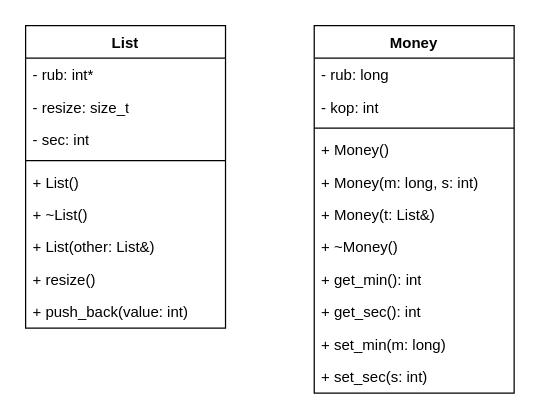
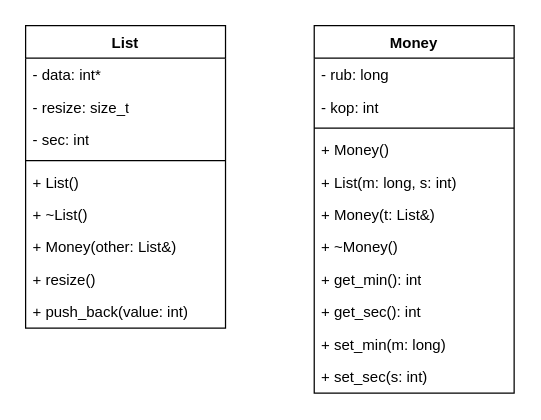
  <mxCell id="0" />
  <mxCell id="1" parent="0" />
  <mxCell id="2" value="List" style="swimlane;fontStyle=1;align=center;verticalAlign=top;childLayout=stackLayout;horizontal=1;startSize=26;horizontalStack=0;resizeParent=1;resizeParentMax=0;resizeLast=0;collapsible=1;marginBottom=0;whiteSpace=wrap;html=1;" parent="1" vertex="1"><mxGeometry x="20" y="20" width="160" height="242" as="geometry" /></mxCell>
- <mxCell id="3" value="- rub: int*" style="text;strokeColor=none;fillColor=none;align=left;verticalAlign=top;spacingLeft=4;spacingRight=4;overflow=hidden;rotatable=0;points=[[0,0.5],[1,0.5]];portConstraint=eastwest;whiteSpace=wrap;html=1;" parent="2" vertex="1"><mxGeometry y="26" width="160" height="26" as="geometry" /></mxCell>
+ <mxCell id="3" value="- data: int*" style="text;strokeColor=none;fillColor=none;align=left;verticalAlign=top;spacingLeft=4;spacingRight=4;overflow=hidden;rotatable=0;points=[[0,0.5],[1,0.5]];portConstraint=eastwest;whiteSpace=wrap;html=1;" parent="2" vertex="1"><mxGeometry y="26" width="160" height="26" as="geometry" /></mxCell>
  <mxCell id="4" value="- resize: size_t" style="text;strokeColor=none;fillColor=none;align=left;verticalAlign=top;spacingLeft=4;spacingRight=4;overflow=hidden;rotatable=0;points=[[0,0.5],[1,0.5]];portConstraint=eastwest;whiteSpace=wrap;html=1;" parent="2" vertex="1"><mxGeometry y="52" width="160" height="26" as="geometry" /></mxCell>
  <mxCell id="5" value="- sec: int" style="text;strokeColor=none;fillColor=none;align=left;verticalAlign=top;spacingLeft=4;spacingRight=4;overflow=hidden;rotatable=0;points=[[0,0.5],[1,0.5]];portConstraint=eastwest;whiteSpace=wrap;html=1;" parent="2" vertex="1"><mxGeometry y="78" width="160" height="26" as="geometry" /></mxCell>
  <mxCell id="6" value="" style="line;strokeWidth=1;fillColor=none;align=left;verticalAlign=middle;spacingTop=-1;spacingLeft=3;spacingRight=3;rotatable=0;labelPosition=right;points=[];portConstraint=eastwest;strokeColor=inherit;" parent="2" vertex="1"><mxGeometry y="104" width="160" height="8" as="geometry" /></mxCell>
  <mxCell id="7" value="+ List()" style="text;strokeColor=none;fillColor=none;align=left;verticalAlign=top;spacingLeft=4;spacingRight=4;overflow=hidden;rotatable=0;points=[[0,0.5],[1,0.5]];portConstraint=eastwest;whiteSpace=wrap;html=1;" parent="2" vertex="1"><mxGeometry y="112" width="160" height="26" as="geometry" /></mxCell>
  <mxCell id="8" value="+ ~List()" style="text;strokeColor=none;fillColor=none;align=left;verticalAlign=top;spacingLeft=4;spacingRight=4;overflow=hidden;rotatable=0;points=[[0,0.5],[1,0.5]];portConstraint=eastwest;whiteSpace=wrap;html=1;" parent="2" vertex="1"><mxGeometry y="138" width="160" height="26" as="geometry" /></mxCell>
- <mxCell id="9" value="+ List(other: List&amp;amp;)" style="text;strokeColor=none;fillColor=none;align=left;verticalAlign=top;spacingLeft=4;spacingRight=4;overflow=hidden;rotatable=0;points=[[0,0.5],[1,0.5]];portConstraint=eastwest;whiteSpace=wrap;html=1;" parent="2" vertex="1"><mxGeometry y="164" width="160" height="26" as="geometry" /></mxCell>
+ <mxCell id="9" value="+ Money(other: List&amp;amp;)" style="text;strokeColor=none;fillColor=none;align=left;verticalAlign=top;spacingLeft=4;spacingRight=4;overflow=hidden;rotatable=0;points=[[0,0.5],[1,0.5]];portConstraint=eastwest;whiteSpace=wrap;html=1;" parent="2" vertex="1"><mxGeometry y="164" width="160" height="26" as="geometry" /></mxCell>
  <mxCell id="10" value="+ resize()" style="text;strokeColor=none;fillColor=none;align=left;verticalAlign=top;spacingLeft=4;spacingRight=4;overflow=hidden;rotatable=0;points=[[0,0.5],[1,0.5]];portConstraint=eastwest;whiteSpace=wrap;html=1;" parent="2" vertex="1"><mxGeometry y="190" width="160" height="26" as="geometry" /></mxCell>
  <mxCell id="11" value="+ push_back(value: int)" style="text;strokeColor=none;fillColor=none;align=left;verticalAlign=top;spacingLeft=4;spacingRight=4;overflow=hidden;rotatable=0;points=[[0,0.5],[1,0.5]];portConstraint=eastwest;whiteSpace=wrap;html=1;" parent="2" vertex="1"><mxGeometry y="216" width="160" height="26" as="geometry" /></mxCell>
  <mxCell id="12" value="Money&lt;br&gt;" style="swimlane;fontStyle=1;align=center;verticalAlign=top;childLayout=stackLayout;horizontal=1;startSize=26;horizontalStack=0;resizeParent=1;resizeParentMax=0;resizeLast=0;collapsible=1;marginBottom=0;whiteSpace=wrap;html=1;" vertex="1" parent="1"><mxGeometry x="251" y="20" width="160" height="294" as="geometry" /></mxCell>
  <mxCell id="13" value="- rub: long" style="text;strokeColor=none;fillColor=none;align=left;verticalAlign=top;spacingLeft=4;spacingRight=4;overflow=hidden;rotatable=0;points=[[0,0.5],[1,0.5]];portConstraint=eastwest;whiteSpace=wrap;html=1;" vertex="1" parent="12"><mxGeometry y="26" width="160" height="26" as="geometry" /></mxCell>
  <mxCell id="14" value="- kop: int" style="text;strokeColor=none;fillColor=none;align=left;verticalAlign=top;spacingLeft=4;spacingRight=4;overflow=hidden;rotatable=0;points=[[0,0.5],[1,0.5]];portConstraint=eastwest;whiteSpace=wrap;html=1;" vertex="1" parent="12"><mxGeometry y="52" width="160" height="26" as="geometry" /></mxCell>
  <mxCell id="15" value="" style="line;strokeWidth=1;fillColor=none;align=left;verticalAlign=middle;spacingTop=-1;spacingLeft=3;spacingRight=3;rotatable=0;labelPosition=right;points=[];portConstraint=eastwest;strokeColor=inherit;" vertex="1" parent="12"><mxGeometry y="78" width="160" height="8" as="geometry" /></mxCell>
  <mxCell id="16" value="+ Money()" style="text;strokeColor=none;fillColor=none;align=left;verticalAlign=top;spacingLeft=4;spacingRight=4;overflow=hidden;rotatable=0;points=[[0,0.5],[1,0.5]];portConstraint=eastwest;whiteSpace=wrap;html=1;" vertex="1" parent="12"><mxGeometry y="86" width="160" height="26" as="geometry" /></mxCell>
- <mxCell id="17" value="+ Money(m: long, s: int)" style="text;strokeColor=none;fillColor=none;align=left;verticalAlign=top;spacingLeft=4;spacingRight=4;overflow=hidden;rotatable=0;points=[[0,0.5],[1,0.5]];portConstraint=eastwest;whiteSpace=wrap;html=1;" vertex="1" parent="12"><mxGeometry y="112" width="160" height="26" as="geometry" /></mxCell>
+ <mxCell id="17" value="+ List(m: long, s: int)" style="text;strokeColor=none;fillColor=none;align=left;verticalAlign=top;spacingLeft=4;spacingRight=4;overflow=hidden;rotatable=0;points=[[0,0.5],[1,0.5]];portConstraint=eastwest;whiteSpace=wrap;html=1;" vertex="1" parent="12"><mxGeometry y="112" width="160" height="26" as="geometry" /></mxCell>
  <mxCell id="18" value="+ Money(t: List&amp;amp;)" style="text;strokeColor=none;fillColor=none;align=left;verticalAlign=top;spacingLeft=4;spacingRight=4;overflow=hidden;rotatable=0;points=[[0,0.5],[1,0.5]];portConstraint=eastwest;whiteSpace=wrap;html=1;" vertex="1" parent="12"><mxGeometry y="138" width="160" height="26" as="geometry" /></mxCell>
  <mxCell id="19" value="+ ~Money()" style="text;strokeColor=none;fillColor=none;align=left;verticalAlign=top;spacingLeft=4;spacingRight=4;overflow=hidden;rotatable=0;points=[[0,0.5],[1,0.5]];portConstraint=eastwest;whiteSpace=wrap;html=1;" vertex="1" parent="12"><mxGeometry y="164" width="160" height="26" as="geometry" /></mxCell>
  <mxCell id="20" value="+ get_min(): int" style="text;strokeColor=none;fillColor=none;align=left;verticalAlign=top;spacingLeft=4;spacingRight=4;overflow=hidden;rotatable=0;points=[[0,0.5],[1,0.5]];portConstraint=eastwest;whiteSpace=wrap;html=1;" vertex="1" parent="12"><mxGeometry y="190" width="160" height="26" as="geometry" /></mxCell>
  <mxCell id="21" value="+ get_sec(): int" style="text;strokeColor=none;fillColor=none;align=left;verticalAlign=top;spacingLeft=4;spacingRight=4;overflow=hidden;rotatable=0;points=[[0,0.5],[1,0.5]];portConstraint=eastwest;whiteSpace=wrap;html=1;" vertex="1" parent="12"><mxGeometry y="216" width="160" height="26" as="geometry" /></mxCell>
  <mxCell id="22" value="+ set_min(m: long)" style="text;strokeColor=none;fillColor=none;align=left;verticalAlign=top;spacingLeft=4;spacingRight=4;overflow=hidden;rotatable=0;points=[[0,0.5],[1,0.5]];portConstraint=eastwest;whiteSpace=wrap;html=1;" vertex="1" parent="12"><mxGeometry y="242" width="160" height="26" as="geometry" /></mxCell>
  <mxCell id="23" value="+ set_sec(s: int)" style="text;strokeColor=none;fillColor=none;align=left;verticalAlign=top;spacingLeft=4;spacingRight=4;overflow=hidden;rotatable=0;points=[[0,0.5],[1,0.5]];portConstraint=eastwest;whiteSpace=wrap;html=1;" vertex="1" parent="12"><mxGeometry y="268" width="160" height="26" as="geometry" /></mxCell>
